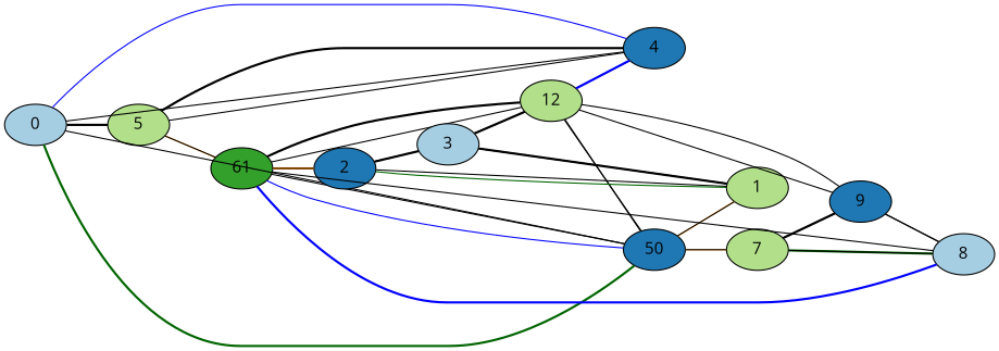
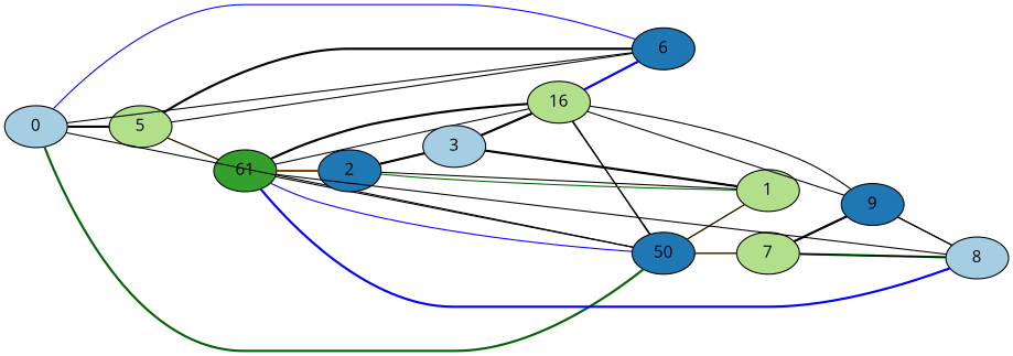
  graph {
    concentrate=true
    fontname="Open Sans"
    rankdir=LR
    node [color=black fillcolor="/paired12/3" fontname="Open Sans" style=filled]
    edge [fontname="Open Sans"]
    n1 [fillcolor="/paired12/1" label=0]
    n2 [label=5]
-   n3 [fillcolor="/paired12/2" label=4]
+   n3 [fillcolor="/paired12/2" label=6]
    n4 [fillcolor="/paired12/2" label=50]
    n5 [fillcolor="/paired12/4" label=61]
-   n6 [label=12]
+   n6 [label=16]
    n7 [label=7]
    n8 [label=1]
    n9 [fillcolor="/paired12/1" label=8]
    n10 [fillcolor="/paired12/2" label=2]
    n11 [fillcolor="/paired12/2" label=9]
    n12 [fillcolor="/paired12/1" label=3]
    n1 -- n2 [color=black style=bold]
    n1 -- n3 [color=blue style=solid]
    n1 -- n4 [color=darkgreen style=bold]
    n2 -- n1
    n2 -- n3 [color=black style=bold]
    n2 -- n5 [color=darkorange style=solid]
    n3 -- n1
    n3 -- n2
    n3 -- n6
    n4 -- n1
    n4 -- n5
    n4 -- n6
    n4 -- n7 [color=darkorange style=solid]
    n4 -- n8 [color=darkorange style=solid]
    n5 -- n2
    n5 -- n4 [color=blue style=solid]
    n5 -- n6 [color=black style=bold]
    n5 -- n9 [color=blue style=bold]
    n5 -- n10 [color=darkorange style=bold]
    n6 -- n3 [color=blue style=bold]
    n6 -- n4 [color=black style=solid]
    n6 -- n5
    n6 -- n11 [color=black style=solid]
    n6 -- n12
    n7 -- n4
    n7 -- n9 [color=darkgreen style=bold]
    n7 -- n11 [color=black style=bold]
    n8 -- n4
    n8 -- n10
    n8 -- n12
    n9 -- n5
    n9 -- n7
    n9 -- n11
    n10 -- n5
    n10 -- n8 [color=darkgreen style=solid]
    n10 -- n12 [color=black style=bold]
    n11 -- n6
    n11 -- n7
    n11 -- n9 [color=black style=solid]
    n12 -- n6 [color=black style=bold]
    n12 -- n8 [color=black style=bold]
    n12 -- n10
  }
